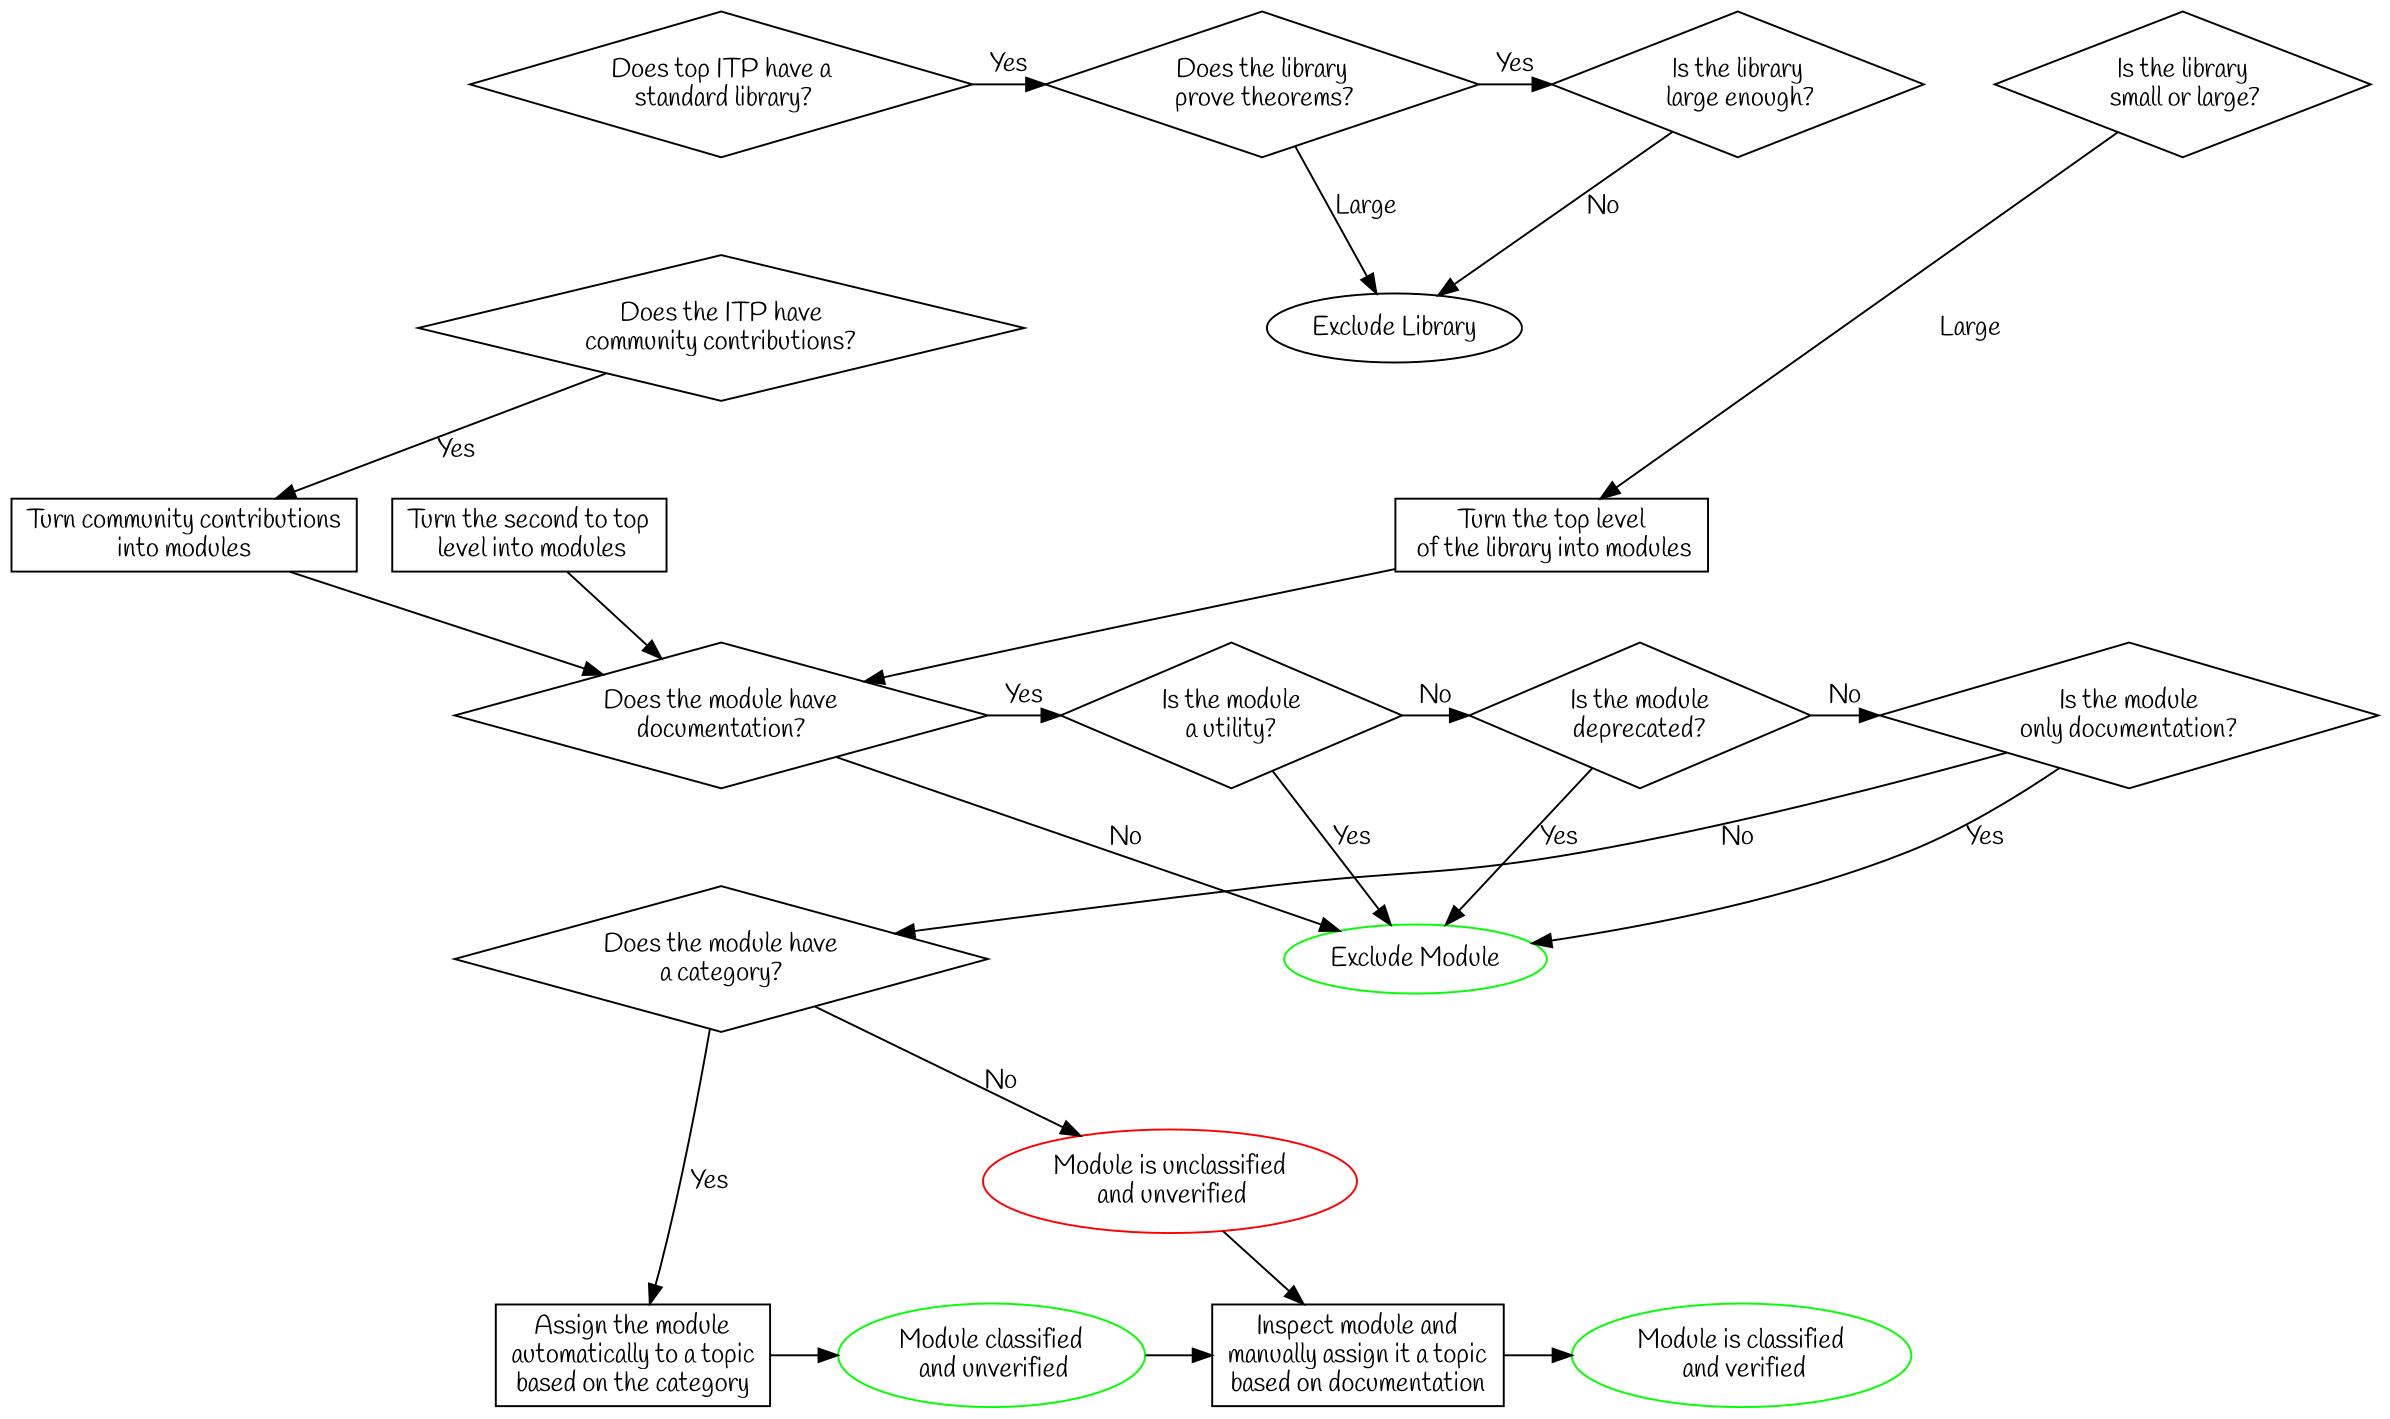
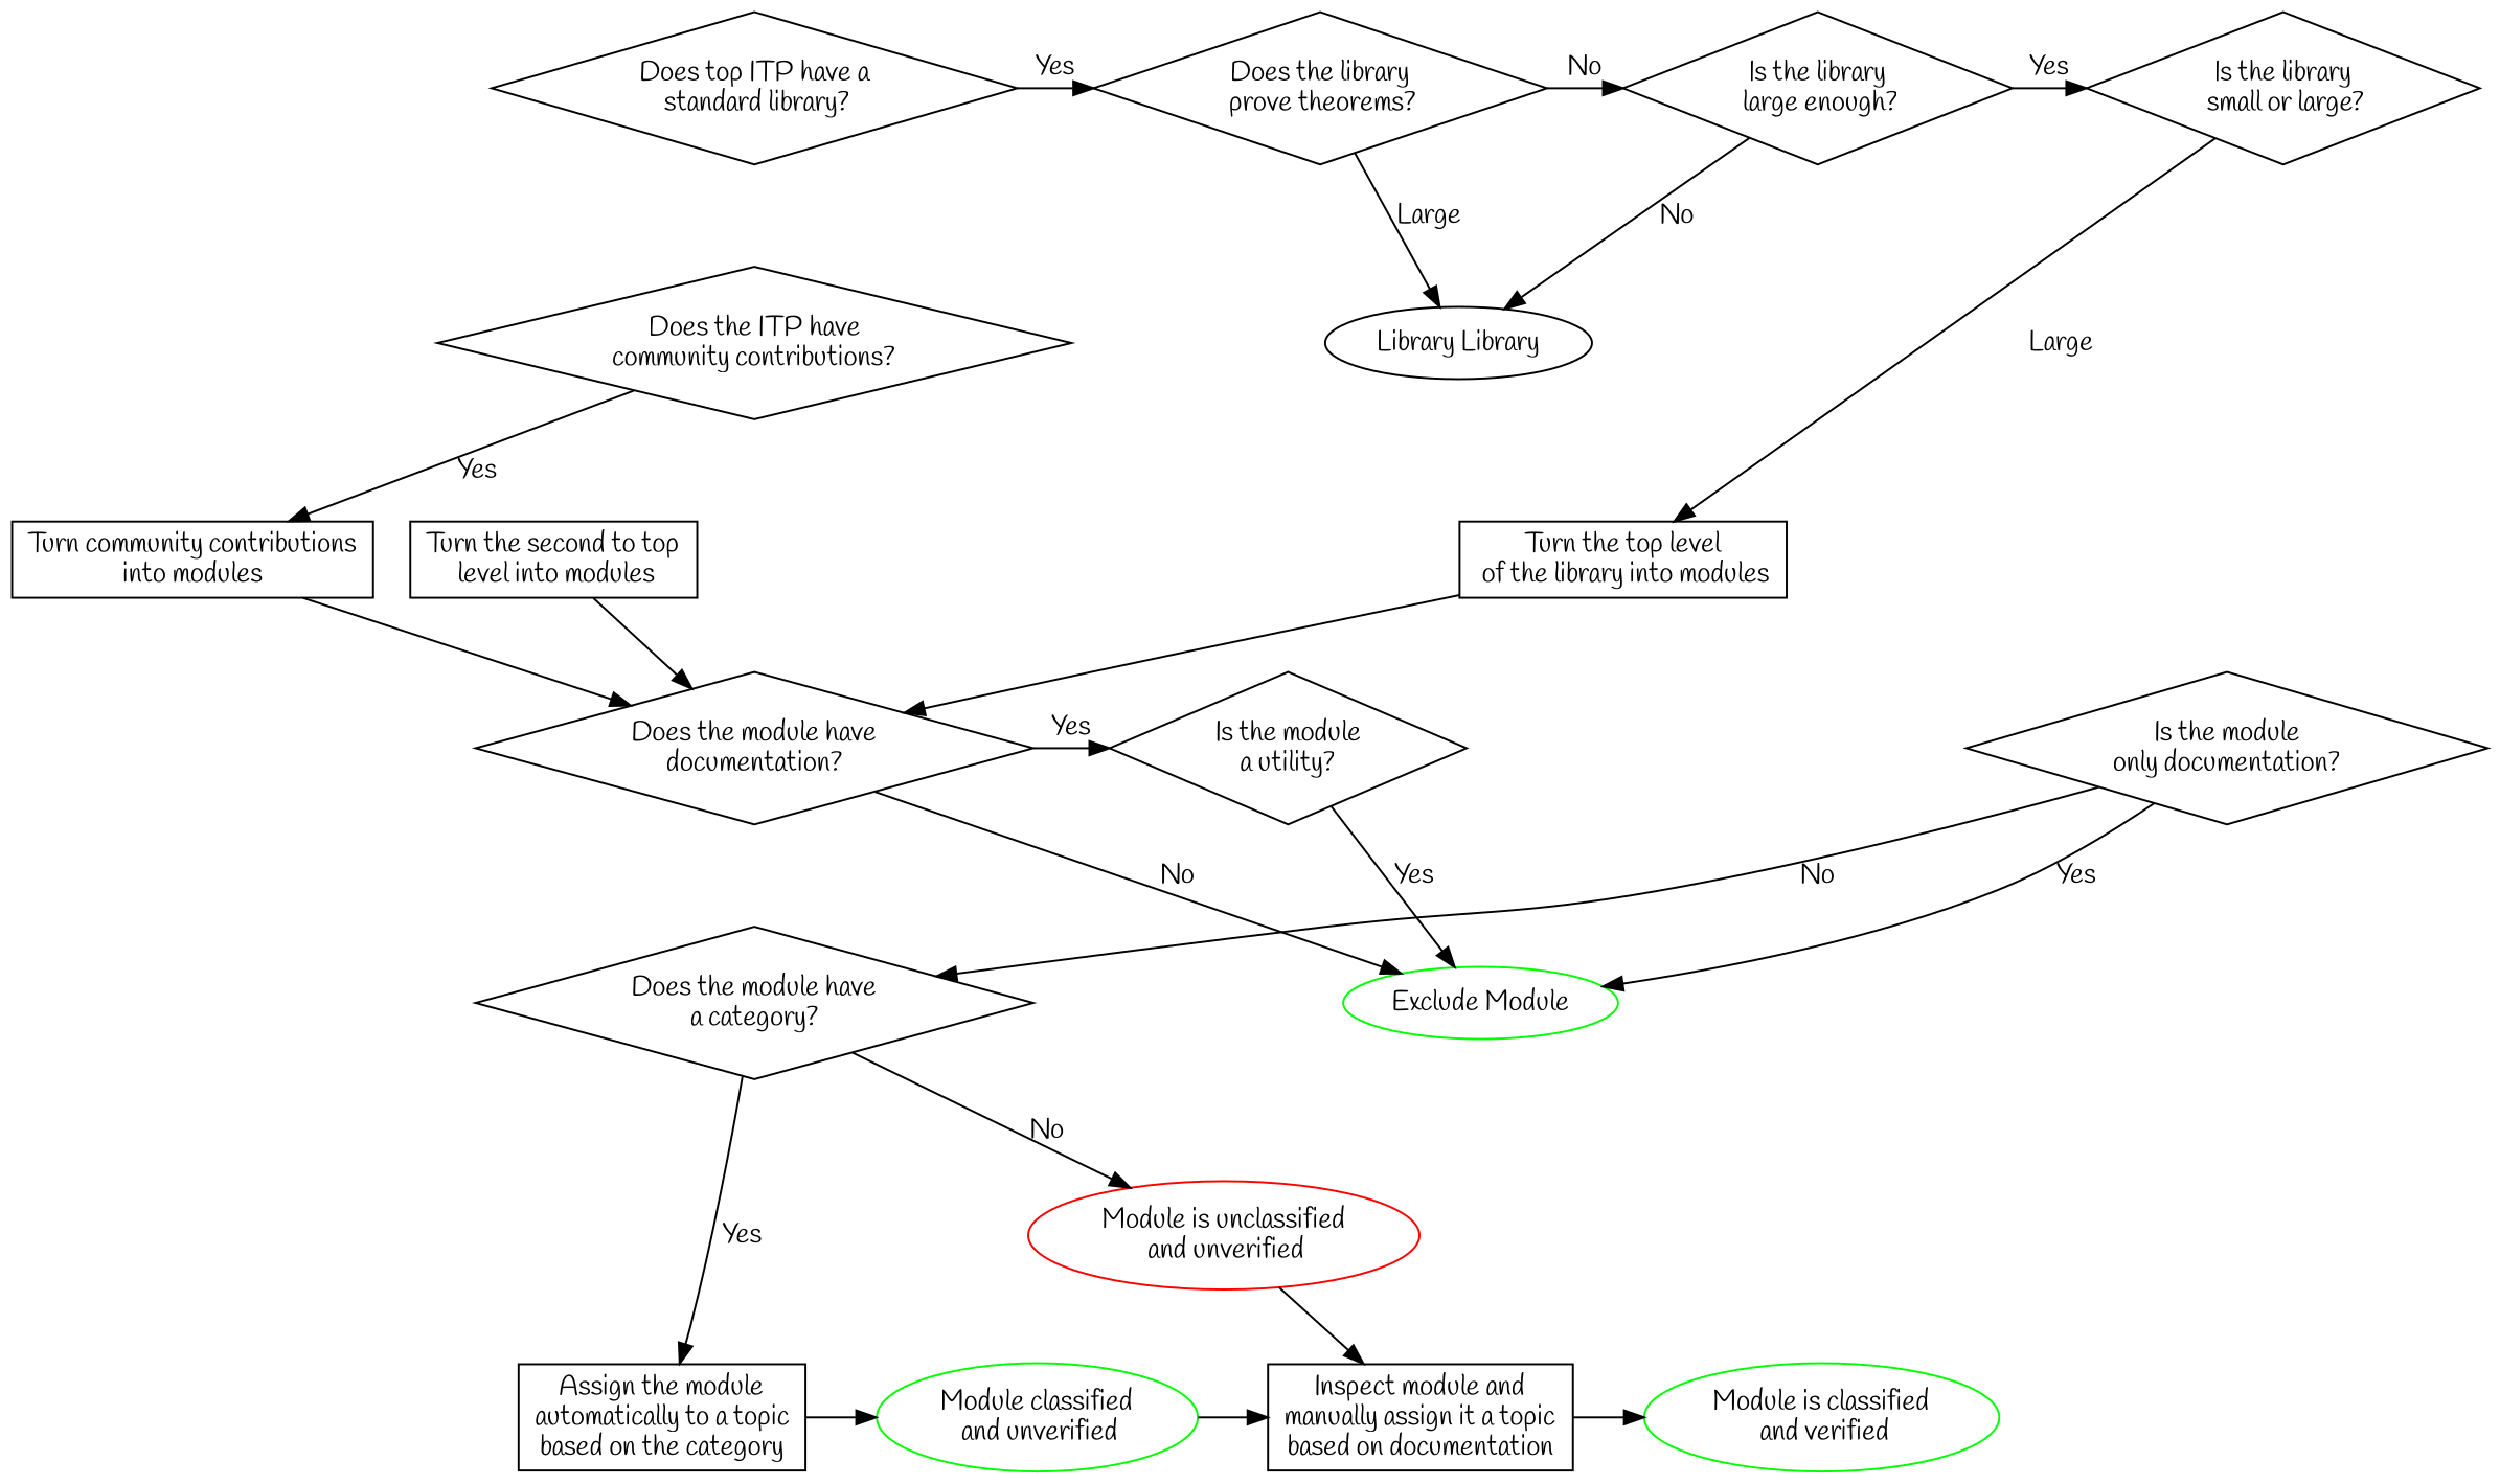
  digraph {
    splines=true
    node [fontname=Handlee shape=diamond]
    edge [fontname=Handlee]
    n1 [group=g1 label="Does top ITP have a\n standard library?"]
    n2 [label="Does the library\n prove theorems?"]
    n3 [label="Is the library\n large enough?"]
    n4 [label="Is the library\n small or large?"]
    n5 [label="Turn the top level\n of the library into modules" shape=rect]
    n6 [label="Turn the second to top\n level into modules" shape=rect]
    n7 [label="Turn community contributions\ninto modules" shape=rect]
    n8 [group=g1 label="Does the module have\ndocumentation?"]
-   n9 [label="Is the module\ndeprecated?"]
    n10 [label="Is the module\nonly documentation?"]
    n11 [label="Is the module\na utility?"]
    n12 [group=g1 label="Assign the module\nautomatically to a topic\nbased on the category" shape=rect]
    n13 [color=green label="Module classified\n and unverified" shape=oval]
    n14 [label="Inspect module and\nmanually assign it a topic\nbased on documentation" shape=rect]
    n15 [color=green label="Module is classified\n and verified" shape=oval]
    n16 [group=g1 label="Does the ITP have\ncommunity contributions?"]
-   n17 [label="Exclude Library" shape=oval]
+   n17 [label="Library Library" shape=oval]
    n18 [group=g1 label="Does the module have\na category?"]
    n19 [color=green label="Exclude Module" shape=oval]
    n20 [color=red label="Module is unclassified\n and unverified" shape=oval]
    subgraph sub_1 {
      rank=same
      n1
      n2
      n3
      n4
    }
    subgraph sub_2 {
      rank=same
      n5
      n6
      n7
    }
    subgraph sub_3 {
      rank=same
      n8
-     n9
      n10
      n11
    }
    subgraph sub_4 {
      rank=same
      n12
      n13
      n14
      n15
    }
    n1 -> n2 [label=Yes]
    n1 -> n16 [style=invis]
-   n2 -> n3 [label=Yes]
+   n2 -> n3 [label=No]
    n2 -> n17 [label=Large]
+   n3 -> n4 [label=Yes]
    n3 -> n17 [label=No]
    n4 -> n5 [label=Large]
    n5 -> n8
    n6 -> n8
    n7 -> n8
    n8 -> n11 [label=Yes]
    n8 -> n18 [style=invis]
    n8 -> n19 [label=No]
-   n9 -> n10 [label=No]
-   n9 -> n19 [label=Yes]
    n10 -> n18 [label=No]
    n10 -> n19 [label=Yes]
-   n11 -> n9 [label=No]
    n11 -> n19 [label=Yes]
    n12 -> n13
    n13 -> n14
    n14 -> n15
    n16 -> n7 [label=Yes]
    n16 -> n8 [style=invis]
    n18 -> n12 [label=Yes]
    n18 -> n12 [style=invis]
    n18 -> n20 [label=No]
    n20 -> n14
  }
